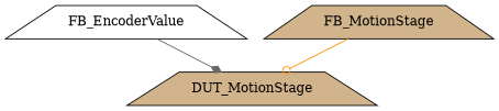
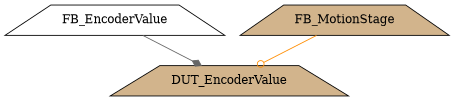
  digraph {
    node [fillcolor=tan shape=trapezium style=filled]
    FB_EncoderValue [fillcolor=white]
-   DUT_MotionStage
+   DUT_MotionStage [label=DUT_EncoderValue]
    FB_MotionStage
    FB_EncoderValue -> DUT_MotionStage [arrowhead=diamond color=gray40]
    FB_MotionStage -> DUT_MotionStage [arrowhead=odot color=darkorange]
  }
